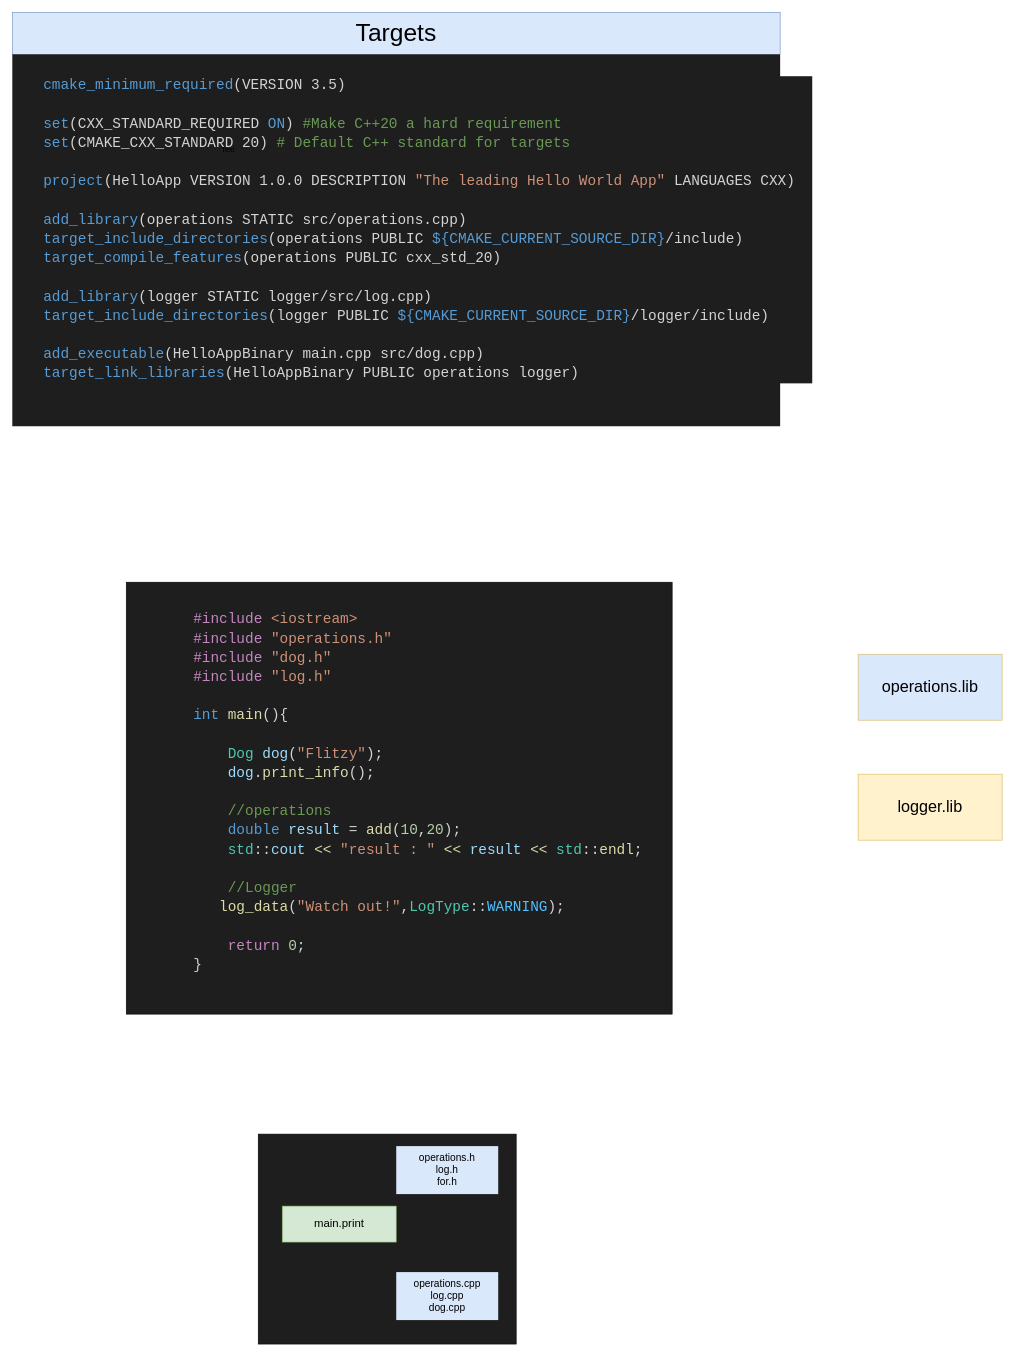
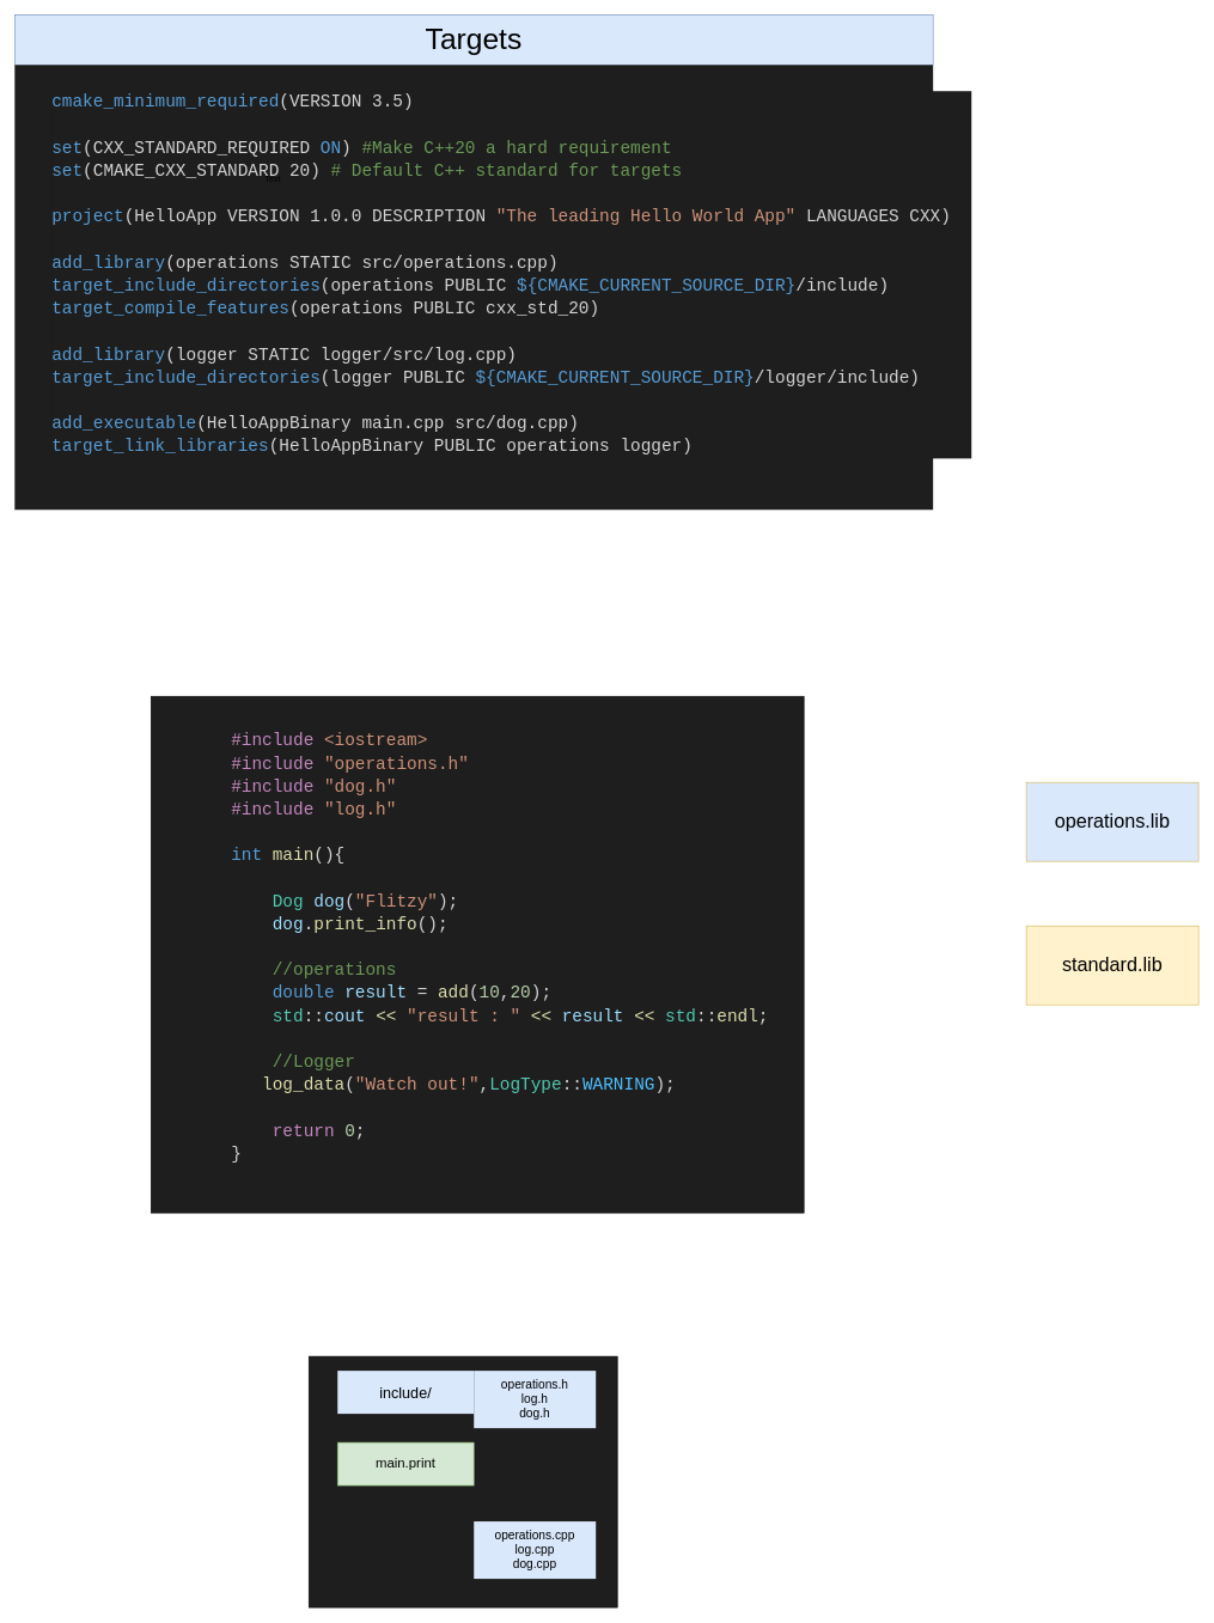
  <mxCell id="0" />
  <mxCell id="1" parent="0" />
  <mxCell id="2" value="" style="rounded=0;whiteSpace=wrap;html=1;fillColor=#1e1e1e;" vertex="1" parent="1"><mxGeometry x="430" y="1890" width="430" height="350" as="geometry" /></mxCell>
  <mxCell id="3" value="" style="rounded=0;whiteSpace=wrap;html=1;fillColor=#1e1e1e;" vertex="1" parent="1"><mxGeometry x="210" y="970" width="910" height="720" as="geometry" /></mxCell>
  <mxCell id="4" value="" style="rounded=0;whiteSpace=wrap;html=1;fillColor=#dae8fc;strokeColor=#6c8ebf;" vertex="1" parent="1"><mxGeometry x="20" y="20" width="1280" height="70" as="geometry" /></mxCell>
  <mxCell id="5" value="" style="rounded=0;whiteSpace=wrap;html=1;strokeColor=none;fillColor=#1e1e1e;" vertex="1" parent="1"><mxGeometry x="20" y="90" width="1280" height="620" as="geometry" /></mxCell>
  <mxCell id="6" value="&lt;div style=&quot;color: rgb(212, 212, 212); background-color: rgb(30, 30, 30); font-family: &amp;quot;consolas&amp;quot;, &amp;quot;courier new&amp;quot;, monospace; font-weight: normal; font-size: 24px; line-height: 32px;&quot;&gt;&lt;div&gt;&lt;span style=&quot;color: #569cd6&quot;&gt;cmake_minimum_required&lt;/span&gt;&lt;span style=&quot;color: #d4d4d4&quot;&gt;(VERSION&amp;nbsp;3.5)&lt;/span&gt;&lt;/div&gt;&lt;br&gt;&lt;div&gt;&lt;span style=&quot;color: #569cd6&quot;&gt;set&lt;/span&gt;&lt;span style=&quot;color: #d4d4d4&quot;&gt;(CXX_STANDARD_REQUIRED&amp;nbsp;&lt;/span&gt;&lt;span style=&quot;color: #569cd6&quot;&gt;ON&lt;/span&gt;&lt;span style=&quot;color: #d4d4d4&quot;&gt;)&amp;nbsp;&lt;/span&gt;&lt;span style=&quot;color: #6a9955&quot;&gt;#Make&amp;nbsp;C++20&amp;nbsp;a&amp;nbsp;hard&amp;nbsp;requirement&lt;/span&gt;&lt;/div&gt;&lt;div&gt;&lt;span style=&quot;color: #569cd6&quot;&gt;set&lt;/span&gt;&lt;span style=&quot;color: #d4d4d4&quot;&gt;(CMAKE_CXX_STANDARD&amp;nbsp;20)&amp;nbsp;&lt;/span&gt;&lt;span style=&quot;color: #6a9955&quot;&gt;#&amp;nbsp;Default&amp;nbsp;C++&amp;nbsp;standard&amp;nbsp;for&amp;nbsp;targets&lt;/span&gt;&lt;/div&gt;&lt;br&gt;&lt;div&gt;&lt;span style=&quot;color: #569cd6&quot;&gt;project&lt;/span&gt;&lt;span style=&quot;color: #d4d4d4&quot;&gt;(HelloApp&amp;nbsp;VERSION&amp;nbsp;1.0.0&amp;nbsp;DESCRIPTION&amp;nbsp;&lt;/span&gt;&lt;span style=&quot;color: #ce9178&quot;&gt;&quot;The&amp;nbsp;leading&amp;nbsp;Hello&amp;nbsp;World&amp;nbsp;App&quot;&lt;/span&gt;&lt;span style=&quot;color: #d4d4d4&quot;&gt;&amp;nbsp;LANGUAGES&amp;nbsp;CXX)&amp;nbsp;&amp;nbsp;&lt;/span&gt;&lt;/div&gt;&lt;br&gt;&lt;div&gt;&lt;span style=&quot;color: #569cd6&quot;&gt;add_library&lt;/span&gt;&lt;span style=&quot;color: #d4d4d4&quot;&gt;(operations&amp;nbsp;STATIC&amp;nbsp;src/operations.cpp)&lt;/span&gt;&lt;/div&gt;&lt;div&gt;&lt;span style=&quot;color: #569cd6&quot;&gt;target_include_directories&lt;/span&gt;&lt;span style=&quot;color: #d4d4d4&quot;&gt;(operations&amp;nbsp;PUBLIC&amp;nbsp;&lt;/span&gt;&lt;span style=&quot;color: #569cd6&quot;&gt;${CMAKE_CURRENT_SOURCE_DIR}&lt;/span&gt;&lt;span style=&quot;color: #d4d4d4&quot;&gt;/include)&lt;/span&gt;&lt;/div&gt;&lt;div&gt;&lt;span style=&quot;color: #569cd6&quot;&gt;target_compile_features&lt;/span&gt;&lt;span style=&quot;color: #d4d4d4&quot;&gt;(operations&amp;nbsp;PUBLIC&amp;nbsp;cxx_std_20)&lt;/span&gt;&lt;/div&gt;&lt;br&gt;&lt;div&gt;&lt;span style=&quot;color: #569cd6&quot;&gt;add_library&lt;/span&gt;&lt;span style=&quot;color: #d4d4d4&quot;&gt;(logger&amp;nbsp;STATIC&amp;nbsp;logger/src/log.cpp)&lt;/span&gt;&lt;/div&gt;&lt;div&gt;&lt;span style=&quot;color: #569cd6&quot;&gt;target_include_directories&lt;/span&gt;&lt;span style=&quot;color: #d4d4d4&quot;&gt;(logger&amp;nbsp;PUBLIC&amp;nbsp;&lt;/span&gt;&lt;span style=&quot;color: #569cd6&quot;&gt;${CMAKE_CURRENT_SOURCE_DIR}&lt;/span&gt;&lt;span style=&quot;color: #d4d4d4&quot;&gt;/logger/include)&lt;/span&gt;&lt;/div&gt;&lt;br&gt;&lt;div&gt;&lt;span style=&quot;color: #569cd6&quot;&gt;add_executable&lt;/span&gt;&lt;span style=&quot;color: #d4d4d4&quot;&gt;(HelloAppBinary&amp;nbsp;main.cpp&amp;nbsp;src/dog.cpp)&lt;/span&gt;&lt;/div&gt;&lt;div&gt;&lt;span style=&quot;color: #569cd6&quot;&gt;target_link_libraries&lt;/span&gt;&lt;span style=&quot;color: #d4d4d4&quot;&gt;(HelloAppBinary&amp;nbsp;PUBLIC&amp;nbsp;operations&amp;nbsp;logger)&lt;/span&gt;&lt;/div&gt;&lt;/div&gt;" style="text;whiteSpace=wrap;html=1;" vertex="1" parent="1"><mxGeometry x="70" y="120" width="550" height="590" as="geometry" /></mxCell>
  <mxCell id="7" value="Text" style="text;html=1;strokeColor=none;fillColor=none;align=center;verticalAlign=middle;whiteSpace=wrap;rounded=0;" vertex="1" parent="1"><mxGeometry x="360" y="240" width="40" height="20" as="geometry" /></mxCell>
  <mxCell id="8" value="&lt;font style=&quot;font-size: 41px&quot;&gt;Targets&lt;/font&gt;" style="text;html=1;strokeColor=none;fillColor=none;align=center;verticalAlign=middle;whiteSpace=wrap;rounded=0;" vertex="1" parent="1"><mxGeometry x="530" y="40" width="260" height="30" as="geometry" /></mxCell>
  <mxCell id="9" value="&lt;div style=&quot;color: rgb(212, 212, 212); background-color: rgb(30, 30, 30); font-family: &amp;quot;consolas&amp;quot;, &amp;quot;courier new&amp;quot;, monospace; font-weight: normal; font-size: 24px; line-height: 32px;&quot;&gt;&lt;div&gt;&lt;span style=&quot;color: #c586c0&quot;&gt;#include&lt;/span&gt;&lt;span style=&quot;color: #569cd6&quot;&gt;&amp;nbsp;&lt;/span&gt;&lt;span style=&quot;color: #ce9178&quot;&gt;&amp;lt;iostream&amp;gt;&lt;/span&gt;&lt;/div&gt;&lt;div&gt;&lt;span style=&quot;color: #c586c0&quot;&gt;#include&lt;/span&gt;&lt;span style=&quot;color: #569cd6&quot;&gt;&amp;nbsp;&lt;/span&gt;&lt;span style=&quot;color: #ce9178&quot;&gt;&quot;operations.h&quot;&lt;/span&gt;&lt;/div&gt;&lt;div&gt;&lt;span style=&quot;color: #c586c0&quot;&gt;#include&lt;/span&gt;&lt;span style=&quot;color: #569cd6&quot;&gt;&amp;nbsp;&lt;/span&gt;&lt;span style=&quot;color: #ce9178&quot;&gt;&quot;dog.h&quot;&lt;/span&gt;&lt;/div&gt;&lt;div&gt;&lt;span style=&quot;color: #c586c0&quot;&gt;#include&lt;/span&gt;&lt;span style=&quot;color: #569cd6&quot;&gt;&amp;nbsp;&lt;/span&gt;&lt;span style=&quot;color: #ce9178&quot;&gt;&quot;log.h&quot;&lt;/span&gt;&lt;/div&gt;&lt;br&gt;&lt;div&gt;&lt;span style=&quot;color: #569cd6&quot;&gt;int&lt;/span&gt;&lt;span style=&quot;color: #d4d4d4&quot;&gt;&amp;nbsp;&lt;/span&gt;&lt;span style=&quot;color: #dcdcaa&quot;&gt;main&lt;/span&gt;&lt;span style=&quot;color: #d4d4d4&quot;&gt;(){&lt;/span&gt;&lt;/div&gt;&lt;br&gt;&lt;div&gt;&lt;span style=&quot;color: #d4d4d4&quot;&gt;&amp;nbsp;&amp;nbsp;&amp;nbsp;&amp;nbsp;&lt;/span&gt;&lt;span style=&quot;color: #4ec9b0&quot;&gt;Dog&lt;/span&gt;&lt;span style=&quot;color: #d4d4d4&quot;&gt;&amp;nbsp;&lt;/span&gt;&lt;span style=&quot;color: #9cdcfe&quot;&gt;dog&lt;/span&gt;&lt;span style=&quot;color: #d4d4d4&quot;&gt;(&lt;/span&gt;&lt;span style=&quot;color: #ce9178&quot;&gt;&quot;Flitzy&quot;&lt;/span&gt;&lt;span style=&quot;color: #d4d4d4&quot;&gt;);&lt;/span&gt;&lt;/div&gt;&lt;div&gt;&lt;span style=&quot;color: #d4d4d4&quot;&gt;&amp;nbsp;&amp;nbsp;&amp;nbsp;&amp;nbsp;&lt;/span&gt;&lt;span style=&quot;color: #9cdcfe&quot;&gt;dog&lt;/span&gt;&lt;span style=&quot;color: #d4d4d4&quot;&gt;.&lt;/span&gt;&lt;span style=&quot;color: #dcdcaa&quot;&gt;print_info&lt;/span&gt;&lt;span style=&quot;color: #d4d4d4&quot;&gt;();&lt;/span&gt;&lt;/div&gt;&lt;br&gt;&lt;div&gt;&lt;span style=&quot;color: #6a9955&quot;&gt;&amp;nbsp;&amp;nbsp;&amp;nbsp;&amp;nbsp;//operations&lt;/span&gt;&lt;/div&gt;&lt;div&gt;&lt;span style=&quot;color: #d4d4d4&quot;&gt;&amp;nbsp;&amp;nbsp;&amp;nbsp;&amp;nbsp;&lt;/span&gt;&lt;span style=&quot;color: #569cd6&quot;&gt;double&lt;/span&gt;&lt;span style=&quot;color: #d4d4d4&quot;&gt;&amp;nbsp;&lt;/span&gt;&lt;span style=&quot;color: #9cdcfe&quot;&gt;result&lt;/span&gt;&lt;span style=&quot;color: #d4d4d4&quot;&gt;&amp;nbsp;=&amp;nbsp;&lt;/span&gt;&lt;span style=&quot;color: #dcdcaa&quot;&gt;add&lt;/span&gt;&lt;span style=&quot;color: #d4d4d4&quot;&gt;(&lt;/span&gt;&lt;span style=&quot;color: #b5cea8&quot;&gt;10&lt;/span&gt;&lt;span style=&quot;color: #d4d4d4&quot;&gt;,&lt;/span&gt;&lt;span style=&quot;color: #b5cea8&quot;&gt;20&lt;/span&gt;&lt;span style=&quot;color: #d4d4d4&quot;&gt;);&lt;/span&gt;&lt;/div&gt;&lt;div&gt;&lt;span style=&quot;color: #d4d4d4&quot;&gt;&amp;nbsp;&amp;nbsp;&amp;nbsp;&amp;nbsp;&lt;/span&gt;&lt;span style=&quot;color: #4ec9b0&quot;&gt;std&lt;/span&gt;&lt;span style=&quot;color: #d4d4d4&quot;&gt;::&lt;/span&gt;&lt;span style=&quot;color: #9cdcfe&quot;&gt;cout&lt;/span&gt;&lt;span style=&quot;color: #d4d4d4&quot;&gt;&amp;nbsp;&lt;/span&gt;&lt;span style=&quot;color: #dcdcaa&quot;&gt;&amp;lt;&amp;lt;&lt;/span&gt;&lt;span style=&quot;color: #d4d4d4&quot;&gt;&amp;nbsp;&lt;/span&gt;&lt;span style=&quot;color: #ce9178&quot;&gt;&quot;result&amp;nbsp;:&amp;nbsp;&quot;&lt;/span&gt;&lt;span style=&quot;color: #d4d4d4&quot;&gt;&amp;nbsp;&lt;/span&gt;&lt;span style=&quot;color: #dcdcaa&quot;&gt;&amp;lt;&amp;lt;&lt;/span&gt;&lt;span style=&quot;color: #d4d4d4&quot;&gt;&amp;nbsp;&lt;/span&gt;&lt;span style=&quot;color: #9cdcfe&quot;&gt;result&lt;/span&gt;&lt;span style=&quot;color: #d4d4d4&quot;&gt;&amp;nbsp;&lt;/span&gt;&lt;span style=&quot;color: #dcdcaa&quot;&gt;&amp;lt;&amp;lt;&lt;/span&gt;&lt;span style=&quot;color: #d4d4d4&quot;&gt;&amp;nbsp;&lt;/span&gt;&lt;span style=&quot;color: #4ec9b0&quot;&gt;std&lt;/span&gt;&lt;span style=&quot;color: #d4d4d4&quot;&gt;::&lt;/span&gt;&lt;span style=&quot;color: #dcdcaa&quot;&gt;endl&lt;/span&gt;&lt;span style=&quot;color: #d4d4d4&quot;&gt;;&lt;/span&gt;&lt;/div&gt;&lt;br&gt;&lt;div&gt;&lt;span style=&quot;color: #6a9955&quot;&gt;&amp;nbsp;&amp;nbsp;&amp;nbsp;&amp;nbsp;//Logger&lt;/span&gt;&lt;/div&gt;&lt;div&gt;&lt;span style=&quot;color: #d4d4d4&quot;&gt;&amp;nbsp;&amp;nbsp;&amp;nbsp;&lt;/span&gt;&lt;span style=&quot;color: #dcdcaa&quot;&gt;log_data&lt;/span&gt;&lt;span style=&quot;color: #d4d4d4&quot;&gt;(&lt;/span&gt;&lt;span style=&quot;color: #ce9178&quot;&gt;&quot;Watch&amp;nbsp;out!&quot;&lt;/span&gt;&lt;span style=&quot;color: #d4d4d4&quot;&gt;,&lt;/span&gt;&lt;span style=&quot;color: #4ec9b0&quot;&gt;LogType&lt;/span&gt;&lt;span style=&quot;color: #d4d4d4&quot;&gt;::&lt;/span&gt;&lt;span style=&quot;color: #4fc1ff&quot;&gt;WARNING&lt;/span&gt;&lt;span style=&quot;color: #d4d4d4&quot;&gt;);&lt;/span&gt;&lt;/div&gt;&lt;br&gt;&lt;div&gt;&lt;span style=&quot;color: #d4d4d4&quot;&gt;&amp;nbsp;&amp;nbsp;&amp;nbsp;&amp;nbsp;&lt;/span&gt;&lt;span style=&quot;color: #c586c0&quot;&gt;return&lt;/span&gt;&lt;span style=&quot;color: #d4d4d4&quot;&gt;&amp;nbsp;&lt;/span&gt;&lt;span style=&quot;color: #b5cea8&quot;&gt;0&lt;/span&gt;&lt;span style=&quot;color: #d4d4d4&quot;&gt;;&lt;/span&gt;&lt;/div&gt;&lt;div&gt;&lt;span style=&quot;color: #d4d4d4&quot;&gt;}&lt;/span&gt;&lt;/div&gt;&lt;/div&gt;" style="text;whiteSpace=wrap;html=1;" vertex="1" parent="1"><mxGeometry x="320" y="1010" width="550" height="620" as="geometry" /></mxCell>
  <mxCell id="10" value="&lt;font style=&quot;font-size: 19px&quot;&gt;main.print&lt;/font&gt;" style="rounded=0;whiteSpace=wrap;html=1;fillColor=#d5e8d4;strokeColor=#82b366;" vertex="1" parent="1"><mxGeometry x="470" y="2010" width="190" height="60" as="geometry" /></mxCell>
+ <mxCell id="11" value="&lt;font style=&quot;font-size: 21px&quot;&gt;include/&lt;/font&gt;" style="rounded=0;whiteSpace=wrap;html=1;fillColor=#dae8fc;strokeColor=none;" vertex="1" parent="1"><mxGeometry x="470" y="1910" width="190" height="60" as="geometry" /></mxCell>
  <mxCell id="12" value="" style="rounded=0;whiteSpace=wrap;html=1;fillColor=#dae8fc;strokeColor=none;" vertex="1" parent="1"><mxGeometry x="660" y="1910" width="170" height="80" as="geometry" /></mxCell>
- <mxCell id="13" value="&lt;div style=&quot;font-size: 17px&quot;&gt;&lt;font style=&quot;font-size: 17px&quot;&gt;operations.h&lt;/font&gt;&lt;/div&gt;&lt;div style=&quot;font-size: 17px&quot;&gt;&lt;font style=&quot;font-size: 17px&quot;&gt;log.h&lt;/font&gt;&lt;/div&gt;&lt;div style=&quot;font-size: 17px&quot;&gt;&lt;font style=&quot;font-size: 17px&quot;&gt;for.h&lt;/font&gt;&lt;/div&gt;&lt;div style=&quot;font-size: 17px&quot;&gt;&lt;font style=&quot;font-size: 17px&quot;&gt;&lt;br&gt;&lt;/font&gt;&lt;/div&gt;&lt;div style=&quot;font-size: 17px&quot;&gt;&lt;font style=&quot;font-size: 17px&quot;&gt;&lt;br&gt;&lt;/font&gt;&lt;/div&gt;" style="text;html=1;strokeColor=none;fillColor=none;align=center;verticalAlign=middle;whiteSpace=wrap;rounded=0;" vertex="1" parent="1"><mxGeometry x="680" y="1920" width="130" height="100" as="geometry" /></mxCell>
+ <mxCell id="13" value="&lt;div style=&quot;font-size: 17px&quot;&gt;&lt;font style=&quot;font-size: 17px&quot;&gt;operations.h&lt;/font&gt;&lt;/div&gt;&lt;div style=&quot;font-size: 17px&quot;&gt;&lt;font style=&quot;font-size: 17px&quot;&gt;log.h&lt;/font&gt;&lt;/div&gt;&lt;div style=&quot;font-size: 17px&quot;&gt;&lt;font style=&quot;font-size: 17px&quot;&gt;dog.h&lt;/font&gt;&lt;/div&gt;&lt;div style=&quot;font-size: 17px&quot;&gt;&lt;font style=&quot;font-size: 17px&quot;&gt;&lt;br&gt;&lt;/font&gt;&lt;/div&gt;&lt;div style=&quot;font-size: 17px&quot;&gt;&lt;font style=&quot;font-size: 17px&quot;&gt;&lt;br&gt;&lt;/font&gt;&lt;/div&gt;" style="text;html=1;strokeColor=none;fillColor=none;align=center;verticalAlign=middle;whiteSpace=wrap;rounded=0;" vertex="1" parent="1"><mxGeometry x="680" y="1920" width="130" height="100" as="geometry" /></mxCell>
  <mxCell id="14" value="" style="rounded=0;whiteSpace=wrap;html=1;fillColor=#dae8fc;strokeColor=none;" vertex="1" parent="1"><mxGeometry x="660" y="2120" width="170" height="80" as="geometry" /></mxCell>
  <mxCell id="15" value="&lt;div style=&quot;font-size: 17px&quot;&gt;&lt;font style=&quot;font-size: 17px&quot;&gt;operations.cpp&lt;/font&gt;&lt;/div&gt;&lt;div style=&quot;font-size: 17px&quot;&gt;&lt;font style=&quot;font-size: 17px&quot;&gt;log.cpp&lt;/font&gt;&lt;/div&gt;&lt;div style=&quot;font-size: 17px&quot;&gt;&lt;font style=&quot;font-size: 17px&quot;&gt;dog.cpp&lt;/font&gt;&lt;/div&gt;&lt;div style=&quot;font-size: 17px&quot;&gt;&lt;font style=&quot;font-size: 17px&quot;&gt;&lt;br&gt;&lt;/font&gt;&lt;/div&gt;&lt;div style=&quot;font-size: 17px&quot;&gt;&lt;font style=&quot;font-size: 17px&quot;&gt;&lt;br&gt;&lt;/font&gt;&lt;/div&gt;" style="text;html=1;strokeColor=none;fillColor=none;align=center;verticalAlign=middle;whiteSpace=wrap;rounded=0;" vertex="1" parent="1"><mxGeometry x="680" y="2130" width="130" height="100" as="geometry" /></mxCell>
  <mxCell id="16" value="&lt;font style=&quot;font-size: 27px&quot;&gt;operations.lib&lt;/font&gt;" style="rounded=0;whiteSpace=wrap;html=1;fillColor=#dae8fc;strokeColor=#d6b656;" vertex="1" parent="1"><mxGeometry x="1430" y="1090" width="240" height="110" as="geometry" /></mxCell>
- <mxCell id="17" value="&lt;font style=&quot;font-size: 27px&quot;&gt;logger.lib&lt;/font&gt;" style="rounded=0;whiteSpace=wrap;html=1;fillColor=#fff2cc;strokeColor=#d6b656;" vertex="1" parent="1"><mxGeometry x="1430" y="1290" width="240" height="110" as="geometry" /></mxCell>
+ <mxCell id="17" value="&lt;font style=&quot;font-size: 27px&quot;&gt;standard.lib&lt;/font&gt;" style="rounded=0;whiteSpace=wrap;html=1;fillColor=#fff2cc;strokeColor=#d6b656;" vertex="1" parent="1"><mxGeometry x="1430" y="1290" width="240" height="110" as="geometry" /></mxCell>
